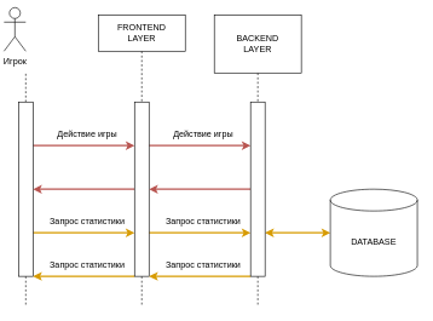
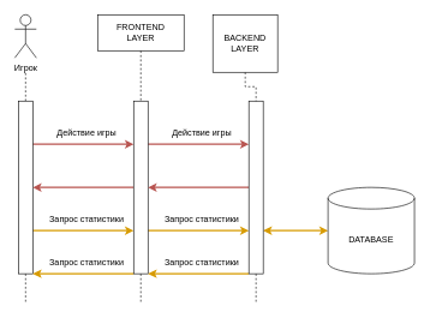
  <mxCell id="0" />
  <mxCell id="1" parent="0" />
  <mxCell id="2" style="edgeStyle=orthogonalEdgeStyle;rounded=0;orthogonalLoop=1;jettySize=auto;html=1;exitX=1;exitY=0.25;exitDx=0;exitDy=0;entryX=0;entryY=0.25;entryDx=0;entryDy=0;fillColor=#f8cecc;strokeColor=#b85450;strokeWidth=2;" edge="1" parent="1" source="6" target="12"><mxGeometry relative="1" as="geometry" /></mxCell>
  <mxCell id="3" style="edgeStyle=orthogonalEdgeStyle;rounded=0;orthogonalLoop=1;jettySize=auto;html=1;exitX=1;exitY=0.75;exitDx=0;exitDy=0;entryX=0;entryY=0.75;entryDx=0;entryDy=0;fillColor=#ffe6cc;strokeColor=#d79b00;strokeWidth=2;" edge="1" parent="1" source="6" target="12"><mxGeometry relative="1" as="geometry" /></mxCell>
  <mxCell id="4" style="edgeStyle=orthogonalEdgeStyle;rounded=0;orthogonalLoop=1;jettySize=auto;html=1;exitX=0.5;exitY=0;exitDx=0;exitDy=0;startArrow=none;startFill=0;strokeWidth=1;dashed=1;endArrow=none;endFill=0;" edge="1" parent="1" source="6"><mxGeometry relative="1" as="geometry"><mxPoint x="35" y="100" as="targetPoint" /></mxGeometry></mxCell>
  <mxCell id="5" style="edgeStyle=orthogonalEdgeStyle;rounded=0;orthogonalLoop=1;jettySize=auto;html=1;exitX=0.5;exitY=1;exitDx=0;exitDy=0;dashed=1;startArrow=none;startFill=0;endArrow=none;endFill=0;strokeWidth=1;" edge="1" parent="1" source="6"><mxGeometry relative="1" as="geometry"><mxPoint x="35" y="420" as="targetPoint" /></mxGeometry></mxCell>
  <mxCell id="6" value="" style="rounded=0;whiteSpace=wrap;html=1;strokeWidth=1;" vertex="1" parent="1"><mxGeometry x="25" y="140" width="20" height="240" as="geometry" /></mxCell>
  <mxCell id="7" style="edgeStyle=orthogonalEdgeStyle;rounded=0;orthogonalLoop=1;jettySize=auto;html=1;exitX=0;exitY=0.5;exitDx=0;exitDy=0;entryX=1;entryY=0.5;entryDx=0;entryDy=0;fillColor=#f8cecc;strokeColor=#b85450;strokeWidth=2;" edge="1" parent="1" source="12" target="6"><mxGeometry relative="1" as="geometry" /></mxCell>
  <mxCell id="8" style="edgeStyle=orthogonalEdgeStyle;rounded=0;orthogonalLoop=1;jettySize=auto;html=1;exitX=1;exitY=0.25;exitDx=0;exitDy=0;entryX=0;entryY=0.25;entryDx=0;entryDy=0;fillColor=#f8cecc;strokeColor=#b85450;strokeWidth=2;" edge="1" parent="1" source="12" target="17"><mxGeometry relative="1" as="geometry" /></mxCell>
  <mxCell id="9" style="edgeStyle=orthogonalEdgeStyle;rounded=0;orthogonalLoop=1;jettySize=auto;html=1;exitX=1;exitY=0.75;exitDx=0;exitDy=0;entryX=0;entryY=0.75;entryDx=0;entryDy=0;fillColor=#ffe6cc;strokeColor=#d79b00;strokeWidth=2;" edge="1" parent="1" source="12" target="17"><mxGeometry relative="1" as="geometry" /></mxCell>
  <mxCell id="10" style="edgeStyle=orthogonalEdgeStyle;rounded=0;orthogonalLoop=1;jettySize=auto;html=1;exitX=0;exitY=1;exitDx=0;exitDy=0;entryX=1;entryY=1;entryDx=0;entryDy=0;fillColor=#ffe6cc;strokeColor=#d79b00;strokeWidth=2;" edge="1" parent="1" source="12" target="6"><mxGeometry relative="1" as="geometry"><Array as="points"><mxPoint x="115" y="380" /><mxPoint x="115" y="380" /></Array></mxGeometry></mxCell>
  <mxCell id="11" style="edgeStyle=orthogonalEdgeStyle;rounded=0;orthogonalLoop=1;jettySize=auto;html=1;exitX=0.5;exitY=1;exitDx=0;exitDy=0;dashed=1;startArrow=none;startFill=0;endArrow=none;endFill=0;strokeWidth=1;" edge="1" parent="1" source="12"><mxGeometry relative="1" as="geometry"><mxPoint x="195" y="420" as="targetPoint" /></mxGeometry></mxCell>
  <mxCell id="12" value="" style="rounded=0;whiteSpace=wrap;html=1;strokeWidth=1;" vertex="1" parent="1"><mxGeometry x="185" y="140" width="20" height="240" as="geometry" /></mxCell>
  <mxCell id="13" style="edgeStyle=orthogonalEdgeStyle;rounded=0;orthogonalLoop=1;jettySize=auto;html=1;exitX=0;exitY=0.5;exitDx=0;exitDy=0;entryX=1;entryY=0.5;entryDx=0;entryDy=0;fillColor=#f8cecc;strokeColor=#b85450;strokeWidth=2;" edge="1" parent="1" source="17" target="12"><mxGeometry relative="1" as="geometry" /></mxCell>
  <mxCell id="14" style="edgeStyle=orthogonalEdgeStyle;rounded=0;orthogonalLoop=1;jettySize=auto;html=1;exitX=0;exitY=1;exitDx=0;exitDy=0;entryX=1;entryY=1;entryDx=0;entryDy=0;fillColor=#ffe6cc;strokeColor=#d79b00;strokeWidth=2;" edge="1" parent="1" source="17" target="12"><mxGeometry relative="1" as="geometry"><Array as="points"><mxPoint x="275" y="380" /><mxPoint x="275" y="380" /></Array></mxGeometry></mxCell>
  <mxCell id="15" style="edgeStyle=orthogonalEdgeStyle;rounded=0;orthogonalLoop=1;jettySize=auto;html=1;exitX=1;exitY=0.75;exitDx=0;exitDy=0;entryX=0;entryY=0.5;entryDx=0;entryDy=0;entryPerimeter=0;strokeWidth=2;fillColor=#ffe6cc;strokeColor=#d79b00;startArrow=classic;startFill=1;" edge="1" parent="1" source="17" target="29"><mxGeometry relative="1" as="geometry" /></mxCell>
  <mxCell id="16" style="edgeStyle=orthogonalEdgeStyle;rounded=0;orthogonalLoop=1;jettySize=auto;html=1;exitX=0.5;exitY=1;exitDx=0;exitDy=0;dashed=1;startArrow=none;startFill=0;endArrow=none;endFill=0;strokeWidth=1;" edge="1" parent="1" source="17"><mxGeometry relative="1" as="geometry"><mxPoint x="355" y="420" as="targetPoint" /></mxGeometry></mxCell>
  <mxCell id="17" value="" style="rounded=0;whiteSpace=wrap;html=1;strokeWidth=1;" vertex="1" parent="1"><mxGeometry x="345" y="140" width="20" height="240" as="geometry" /></mxCell>
  <mxCell id="18" style="edgeStyle=orthogonalEdgeStyle;rounded=0;orthogonalLoop=1;jettySize=auto;html=1;exitX=0.5;exitY=1;exitDx=0;exitDy=0;entryX=0.5;entryY=0;entryDx=0;entryDy=0;dashed=1;startArrow=none;startFill=0;endArrow=none;endFill=0;strokeWidth=1;" edge="1" parent="1" source="19" target="12"><mxGeometry relative="1" as="geometry" /></mxCell>
  <mxCell id="19" value="FRONTEND&lt;br&gt;LAYER" style="rounded=0;whiteSpace=wrap;html=1;" vertex="1" parent="1"><mxGeometry x="135" y="20" width="120" height="50" as="geometry" /></mxCell>
  <mxCell id="20" style="edgeStyle=orthogonalEdgeStyle;rounded=0;orthogonalLoop=1;jettySize=auto;html=1;exitX=0.5;exitY=1;exitDx=0;exitDy=0;entryX=0.5;entryY=0;entryDx=0;entryDy=0;dashed=1;startArrow=none;startFill=0;endArrow=none;endFill=0;strokeWidth=1;" edge="1" parent="1" source="21" target="17"><mxGeometry relative="1" as="geometry" /></mxCell>
- <mxCell id="21" value="BACKEND&lt;br&gt;LAYER" style="rounded=0;whiteSpace=wrap;html=1;" vertex="1" parent="1"><mxGeometry x="295" y="20" width="120" height="80" as="geometry" /></mxCell>
- <mxCell id="22" value="Игрок" style="shape=umlActor;verticalLabelPosition=bottom;verticalAlign=top;html=1;outlineConnect=0;" vertex="1" parent="1"><mxGeometry x="5" y="10" width="30" height="60" as="geometry" /></mxCell>
+ <mxCell id="21" value="BACKEND&lt;br&gt;LAYER" style="rounded=0;whiteSpace=wrap;html=1;" vertex="1" parent="1"><mxGeometry x="295" y="20" width="90" height="80" as="geometry" /></mxCell>
+ <mxCell id="22" value="Игрок" style="shape=umlActor;verticalLabelPosition=bottom;verticalAlign=top;html=1;outlineConnect=0;" vertex="1" parent="1"><mxGeometry x="20" y="20" width="30" height="60" as="geometry" /></mxCell>
  <mxCell id="23" value="Действие игры" style="text;html=1;strokeColor=none;fillColor=none;align=center;verticalAlign=middle;whiteSpace=wrap;rounded=0;" vertex="1" parent="1"><mxGeometry x="75" y="170" width="90" height="30" as="geometry" /></mxCell>
  <mxCell id="24" value="Действие игры" style="text;html=1;strokeColor=none;fillColor=none;align=center;verticalAlign=middle;whiteSpace=wrap;rounded=0;" vertex="1" parent="1"><mxGeometry x="235" y="170" width="90" height="30" as="geometry" /></mxCell>
  <mxCell id="25" value="Запрос статистики" style="text;html=1;strokeColor=none;fillColor=none;align=center;verticalAlign=middle;whiteSpace=wrap;rounded=0;" vertex="1" parent="1"><mxGeometry x="65" y="290" width="110" height="30" as="geometry" /></mxCell>
  <mxCell id="26" value="Запрос статистики" style="text;html=1;strokeColor=none;fillColor=none;align=center;verticalAlign=middle;whiteSpace=wrap;rounded=0;" vertex="1" parent="1"><mxGeometry x="225" y="290" width="110" height="30" as="geometry" /></mxCell>
  <mxCell id="27" value="Запрос статистики" style="text;html=1;strokeColor=none;fillColor=none;align=center;verticalAlign=middle;whiteSpace=wrap;rounded=0;" vertex="1" parent="1"><mxGeometry x="225" y="350" width="110" height="30" as="geometry" /></mxCell>
  <mxCell id="28" value="Запрос статистики" style="text;html=1;strokeColor=none;fillColor=none;align=center;verticalAlign=middle;whiteSpace=wrap;rounded=0;" vertex="1" parent="1"><mxGeometry x="65" y="350" width="110" height="30" as="geometry" /></mxCell>
  <mxCell id="29" value="DATABASE" style="shape=cylinder3;whiteSpace=wrap;html=1;boundedLbl=1;backgroundOutline=1;size=15;" vertex="1" parent="1"><mxGeometry x="455" y="260" width="120" height="120" as="geometry" /></mxCell>
